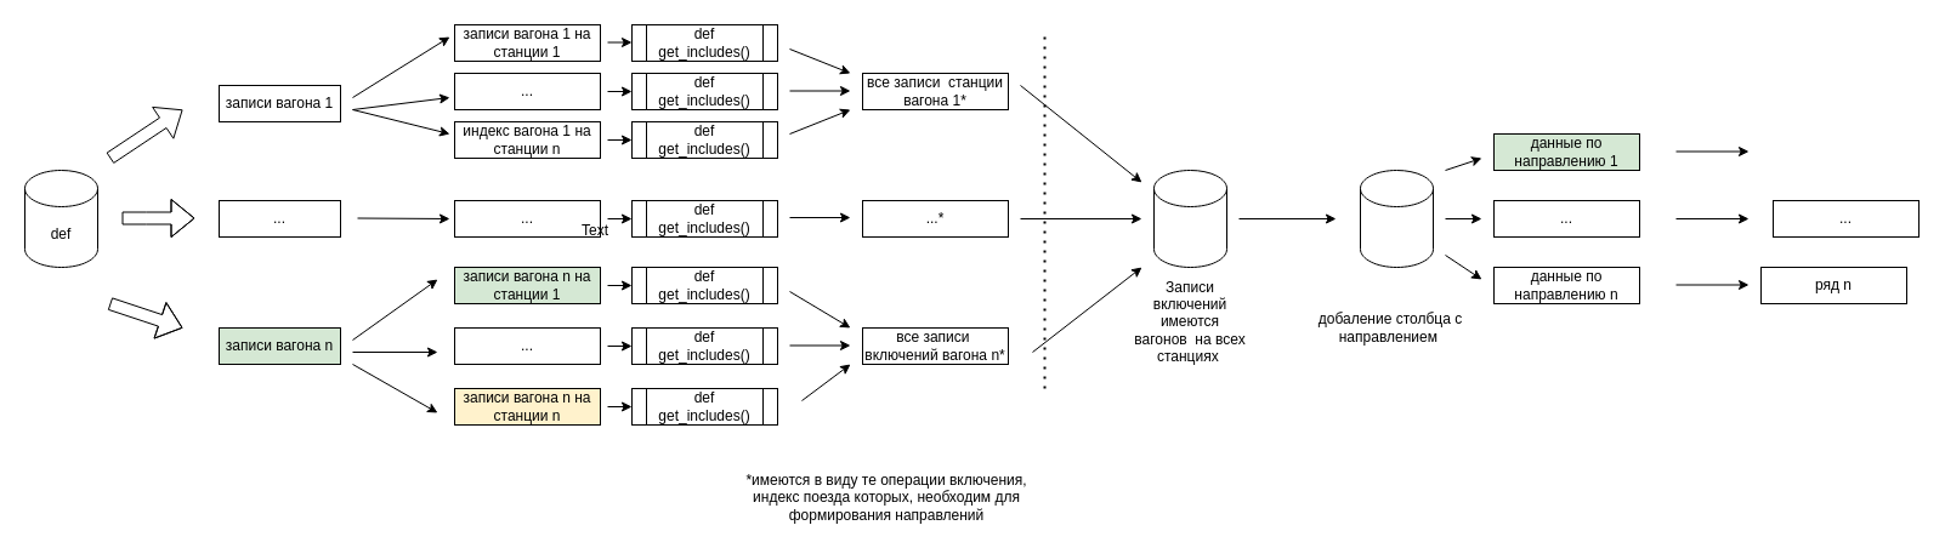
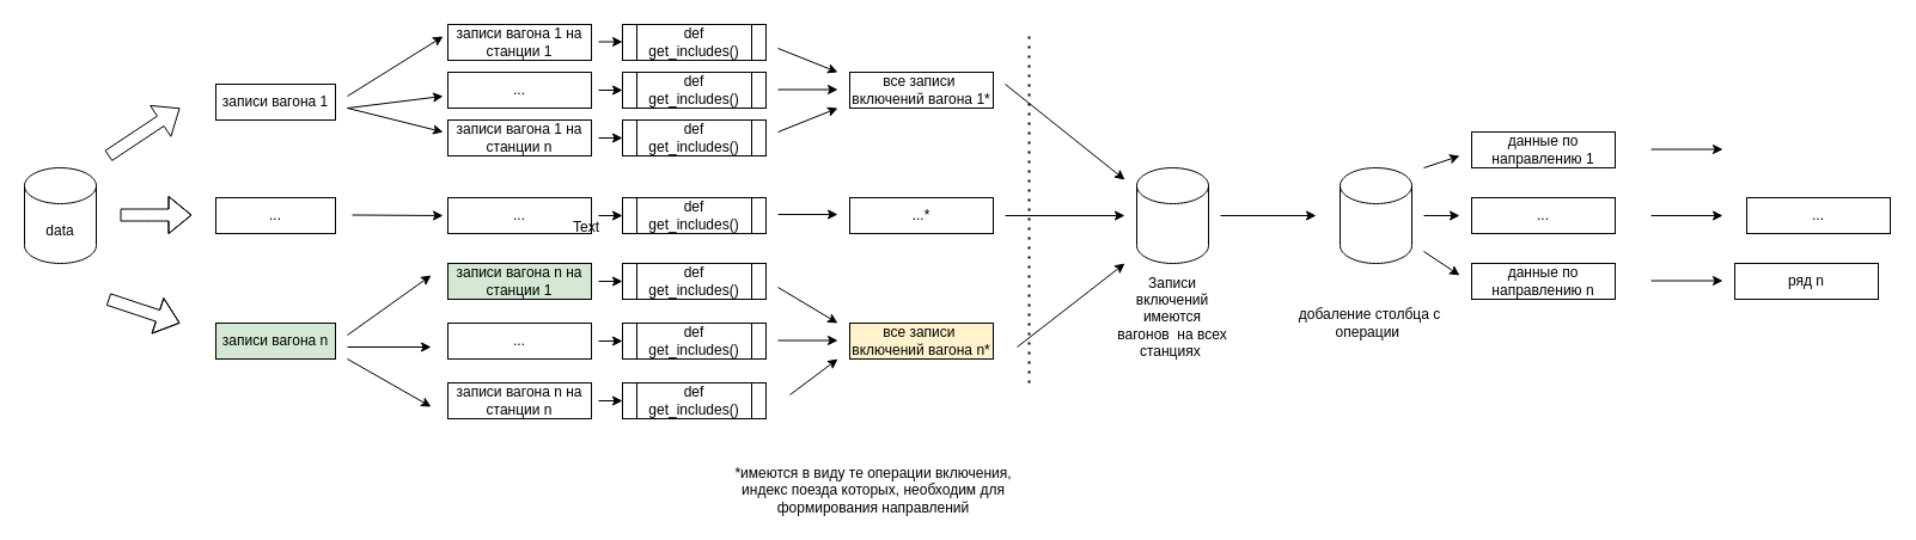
  <mxCell id="0" />
  <mxCell id="1" parent="0" />
- <mxCell id="2" value="def" style="shape=cylinder3;whiteSpace=wrap;html=1;boundedLbl=1;backgroundOutline=1;size=15;" vertex="1" parent="1"><mxGeometry x="20" y="140" width="60" height="80" as="geometry" /></mxCell>
+ <mxCell id="2" value="data" style="shape=cylinder3;whiteSpace=wrap;html=1;boundedLbl=1;backgroundOutline=1;size=15;" vertex="1" parent="1"><mxGeometry x="20" y="140" width="60" height="80" as="geometry" /></mxCell>
  <mxCell id="3" value="" style="shape=flexArrow;endArrow=classic;html=1;" edge="1" parent="1"><mxGeometry width="50" height="50" relative="1" as="geometry"><mxPoint x="100" y="179.5" as="sourcePoint" /><mxPoint x="160" y="179.5" as="targetPoint" /><Array as="points"><mxPoint x="120" y="179.5" /></Array></mxGeometry></mxCell>
  <mxCell id="4" value="записи вагона 1" style="rounded=0;whiteSpace=wrap;html=1;" vertex="1" parent="1"><mxGeometry x="180" y="70" width="100" height="30" as="geometry" /></mxCell>
  <mxCell id="5" value="записи вагона n" style="rounded=0;whiteSpace=wrap;html=1;fillColor=#d5e8d4;" vertex="1" parent="1"><mxGeometry x="180" y="270" width="100" height="30" as="geometry" /></mxCell>
  <mxCell id="6" value="..." style="rounded=0;whiteSpace=wrap;html=1;" vertex="1" parent="1"><mxGeometry x="180" y="165" width="100" height="30" as="geometry" /></mxCell>
  <mxCell id="7" value="записи вагона 1 на станции 1" style="rounded=0;whiteSpace=wrap;html=1;" vertex="1" parent="1"><mxGeometry x="374" y="20" width="120" height="30" as="geometry" /></mxCell>
- <mxCell id="8" value="индекс вагона 1 на станции n" style="rounded=0;whiteSpace=wrap;html=1;" vertex="1" parent="1"><mxGeometry x="374" y="100" width="120" height="30" as="geometry" /></mxCell>
+ <mxCell id="8" value="записи вагона 1 на станции n" style="rounded=0;whiteSpace=wrap;html=1;" vertex="1" parent="1"><mxGeometry x="374" y="100" width="120" height="30" as="geometry" /></mxCell>
  <mxCell id="9" value="..." style="rounded=0;whiteSpace=wrap;html=1;" vertex="1" parent="1"><mxGeometry x="374" y="60" width="120" height="30" as="geometry" /></mxCell>
  <mxCell id="10" value="" style="endArrow=classic;html=1;" edge="1" parent="1"><mxGeometry width="50" height="50" relative="1" as="geometry"><mxPoint x="290" y="80" as="sourcePoint" /><mxPoint x="370" y="30" as="targetPoint" /></mxGeometry></mxCell>
  <mxCell id="11" value="" style="endArrow=classic;html=1;" edge="1" parent="1"><mxGeometry width="50" height="50" relative="1" as="geometry"><mxPoint x="290" y="90" as="sourcePoint" /><mxPoint x="370" y="80" as="targetPoint" /></mxGeometry></mxCell>
  <mxCell id="12" value="" style="endArrow=classic;html=1;" edge="1" parent="1"><mxGeometry width="50" height="50" relative="1" as="geometry"><mxPoint x="290" y="90" as="sourcePoint" /><mxPoint x="370" y="110" as="targetPoint" /></mxGeometry></mxCell>
  <mxCell id="13" value="" style="endArrow=classic;html=1;" edge="1" parent="1"><mxGeometry width="50" height="50" relative="1" as="geometry"><mxPoint x="294" y="179.5" as="sourcePoint" /><mxPoint x="370" y="180" as="targetPoint" /></mxGeometry></mxCell>
  <mxCell id="14" value="..." style="rounded=0;whiteSpace=wrap;html=1;" vertex="1" parent="1"><mxGeometry x="374" y="165" width="120" height="30" as="geometry" /></mxCell>
  <mxCell id="15" value="..." style="rounded=0;whiteSpace=wrap;html=1;" vertex="1" parent="1"><mxGeometry x="374" y="270" width="120" height="30" as="geometry" /></mxCell>
  <mxCell id="16" value="записи вагона n на станции 1" style="rounded=0;whiteSpace=wrap;html=1;fillColor=#d5e8d4;" vertex="1" parent="1"><mxGeometry x="374" y="220" width="120" height="30" as="geometry" /></mxCell>
- <mxCell id="17" value="записи вагона n на станции n" style="rounded=0;whiteSpace=wrap;html=1;fillColor=#fff2cc;" vertex="1" parent="1"><mxGeometry x="374" y="320" width="120" height="30" as="geometry" /></mxCell>
+ <mxCell id="17" value="записи вагона n на станции n" style="rounded=0;whiteSpace=wrap;html=1;" vertex="1" parent="1"><mxGeometry x="374" y="320" width="120" height="30" as="geometry" /></mxCell>
  <mxCell id="18" value="" style="endArrow=classic;html=1;" edge="1" parent="1"><mxGeometry width="50" height="50" relative="1" as="geometry"><mxPoint x="290" y="280" as="sourcePoint" /><mxPoint x="360" y="230" as="targetPoint" /></mxGeometry></mxCell>
  <mxCell id="19" value="" style="endArrow=classic;html=1;" edge="1" parent="1"><mxGeometry width="50" height="50" relative="1" as="geometry"><mxPoint x="290" y="290" as="sourcePoint" /><mxPoint x="360" y="290" as="targetPoint" /></mxGeometry></mxCell>
  <mxCell id="20" value="" style="endArrow=classic;html=1;" edge="1" parent="1"><mxGeometry width="50" height="50" relative="1" as="geometry"><mxPoint x="290" y="300" as="sourcePoint" /><mxPoint x="360" y="340" as="targetPoint" /></mxGeometry></mxCell>
  <mxCell id="21" value="" style="shape=flexArrow;endArrow=classic;html=1;" edge="1" parent="1"><mxGeometry width="50" height="50" relative="1" as="geometry"><mxPoint x="90" y="250" as="sourcePoint" /><mxPoint x="150" y="270" as="targetPoint" /><Array as="points"><mxPoint x="120" y="260" /></Array></mxGeometry></mxCell>
  <mxCell id="22" value="" style="shape=flexArrow;endArrow=classic;html=1;" edge="1" parent="1"><mxGeometry width="50" height="50" relative="1" as="geometry"><mxPoint x="90" y="130" as="sourcePoint" /><mxPoint x="150" y="90" as="targetPoint" /></mxGeometry></mxCell>
  <mxCell id="23" value="def get_includes()" style="shape=process;whiteSpace=wrap;html=1;backgroundOutline=1;" vertex="1" parent="1"><mxGeometry x="520" y="20" width="120" height="30" as="geometry" /></mxCell>
  <mxCell id="24" value="def get_includes()" style="shape=process;whiteSpace=wrap;html=1;backgroundOutline=1;" vertex="1" parent="1"><mxGeometry x="520" y="60" width="120" height="30" as="geometry" /></mxCell>
  <mxCell id="25" value="def get_includes()" style="shape=process;whiteSpace=wrap;html=1;backgroundOutline=1;" vertex="1" parent="1"><mxGeometry x="520" y="100" width="120" height="30" as="geometry" /></mxCell>
  <mxCell id="26" value="def get_includes()" style="shape=process;whiteSpace=wrap;html=1;backgroundOutline=1;" vertex="1" parent="1"><mxGeometry x="520" y="165" width="120" height="30" as="geometry" /></mxCell>
  <mxCell id="27" value="def get_includes()" style="shape=process;whiteSpace=wrap;html=1;backgroundOutline=1;" vertex="1" parent="1"><mxGeometry x="520" y="220" width="120" height="30" as="geometry" /></mxCell>
  <mxCell id="28" value="def get_includes()" style="shape=process;whiteSpace=wrap;html=1;backgroundOutline=1;" vertex="1" parent="1"><mxGeometry x="520" y="270" width="120" height="30" as="geometry" /></mxCell>
  <mxCell id="29" value="def get_includes()" style="shape=process;whiteSpace=wrap;html=1;backgroundOutline=1;" vertex="1" parent="1"><mxGeometry x="520" y="320" width="120" height="30" as="geometry" /></mxCell>
  <mxCell id="30" value="" style="endArrow=classic;html=1;" edge="1" parent="1"><mxGeometry width="50" height="50" relative="1" as="geometry"><mxPoint x="500" y="34.5" as="sourcePoint" /><mxPoint x="520" y="34.5" as="targetPoint" /></mxGeometry></mxCell>
  <mxCell id="31" value="" style="endArrow=classic;html=1;entryX=0;entryY=0.5;entryDx=0;entryDy=0;" edge="1" parent="1" target="24"><mxGeometry width="50" height="50" relative="1" as="geometry"><mxPoint x="500" y="75" as="sourcePoint" /><mxPoint x="530" y="44.5" as="targetPoint" /></mxGeometry></mxCell>
  <mxCell id="32" value="" style="endArrow=classic;html=1;entryX=0;entryY=0.5;entryDx=0;entryDy=0;" edge="1" parent="1" target="26"><mxGeometry width="50" height="50" relative="1" as="geometry"><mxPoint x="500" y="180" as="sourcePoint" /><mxPoint x="540" y="54.5" as="targetPoint" /></mxGeometry></mxCell>
  <mxCell id="33" value="" style="endArrow=classic;html=1;entryX=0;entryY=0.5;entryDx=0;entryDy=0;" edge="1" parent="1" target="27"><mxGeometry width="50" height="50" relative="1" as="geometry"><mxPoint x="500" y="235" as="sourcePoint" /><mxPoint x="530" y="190" as="targetPoint" /></mxGeometry></mxCell>
  <mxCell id="34" value="" style="endArrow=classic;html=1;entryX=0;entryY=0.5;entryDx=0;entryDy=0;" edge="1" parent="1" target="28"><mxGeometry width="50" height="50" relative="1" as="geometry"><mxPoint x="500" y="285" as="sourcePoint" /><mxPoint x="530" y="245" as="targetPoint" /></mxGeometry></mxCell>
  <mxCell id="35" value="" style="endArrow=classic;html=1;entryX=0;entryY=0.5;entryDx=0;entryDy=0;" edge="1" parent="1" target="29"><mxGeometry width="50" height="50" relative="1" as="geometry"><mxPoint x="500" y="335" as="sourcePoint" /><mxPoint x="530" y="295" as="targetPoint" /></mxGeometry></mxCell>
  <mxCell id="36" value="" style="endArrow=classic;html=1;entryX=0;entryY=0.5;entryDx=0;entryDy=0;" edge="1" parent="1" target="25"><mxGeometry width="50" height="50" relative="1" as="geometry"><mxPoint x="500" y="115" as="sourcePoint" /><mxPoint x="530" y="85" as="targetPoint" /></mxGeometry></mxCell>
- <mxCell id="37" value="все записи&amp;nbsp; станции вагона 1*" style="rounded=0;whiteSpace=wrap;html=1;" vertex="1" parent="1"><mxGeometry x="710" y="60" width="120" height="30" as="geometry" /></mxCell>
+ <mxCell id="37" value="все записи&amp;nbsp; включений вагона 1*" style="rounded=0;whiteSpace=wrap;html=1;" vertex="1" parent="1"><mxGeometry x="710" y="60" width="120" height="30" as="geometry" /></mxCell>
  <mxCell id="38" value="Text" style="text;html=1;strokeColor=none;fillColor=none;align=center;verticalAlign=middle;whiteSpace=wrap;rounded=0;" vertex="1" parent="1"><mxGeometry x="470" y="180" width="40" height="20" as="geometry" /></mxCell>
  <mxCell id="39" value="*имеются в виду те операции включения, индекс поезда которых, необходим для формирования направлений" style="text;html=1;strokeColor=none;fillColor=none;align=center;verticalAlign=middle;whiteSpace=wrap;rounded=0;" vertex="1" parent="1"><mxGeometry x="600" y="390" width="260" height="40" as="geometry" /></mxCell>
  <mxCell id="40" value="...*" style="rounded=0;whiteSpace=wrap;html=1;" vertex="1" parent="1"><mxGeometry x="710" y="165" width="120" height="30" as="geometry" /></mxCell>
- <mxCell id="41" value="все записи&amp;nbsp; включений вагона n*" style="rounded=0;whiteSpace=wrap;html=1;" vertex="1" parent="1"><mxGeometry x="710" y="270" width="120" height="30" as="geometry" /></mxCell>
+ <mxCell id="41" value="все записи&amp;nbsp; включений вагона n*" style="rounded=0;whiteSpace=wrap;html=1;fillColor=#fff2cc;" vertex="1" parent="1"><mxGeometry x="710" y="270" width="120" height="30" as="geometry" /></mxCell>
  <mxCell id="42" value="" style="endArrow=classic;html=1;" edge="1" parent="1"><mxGeometry width="50" height="50" relative="1" as="geometry"><mxPoint x="650" y="74.5" as="sourcePoint" /><mxPoint x="700" y="74.5" as="targetPoint" /></mxGeometry></mxCell>
  <mxCell id="43" value="" style="endArrow=classic;html=1;" edge="1" parent="1"><mxGeometry width="50" height="50" relative="1" as="geometry"><mxPoint x="650" y="179" as="sourcePoint" /><mxPoint x="700" y="179" as="targetPoint" /></mxGeometry></mxCell>
  <mxCell id="44" value="" style="endArrow=classic;html=1;" edge="1" parent="1"><mxGeometry width="50" height="50" relative="1" as="geometry"><mxPoint x="650" y="284.5" as="sourcePoint" /><mxPoint x="700" y="284.5" as="targetPoint" /></mxGeometry></mxCell>
  <mxCell id="45" value="" style="endArrow=classic;html=1;" edge="1" parent="1"><mxGeometry width="50" height="50" relative="1" as="geometry"><mxPoint x="650" y="40" as="sourcePoint" /><mxPoint x="700" y="60" as="targetPoint" /></mxGeometry></mxCell>
  <mxCell id="46" value="" style="endArrow=classic;html=1;" edge="1" parent="1"><mxGeometry width="50" height="50" relative="1" as="geometry"><mxPoint x="650" y="110" as="sourcePoint" /><mxPoint x="700" y="90" as="targetPoint" /></mxGeometry></mxCell>
  <mxCell id="47" value="" style="endArrow=classic;html=1;" edge="1" parent="1"><mxGeometry width="50" height="50" relative="1" as="geometry"><mxPoint x="650" y="240" as="sourcePoint" /><mxPoint x="700" y="270" as="targetPoint" /></mxGeometry></mxCell>
  <mxCell id="48" value="" style="endArrow=classic;html=1;" edge="1" parent="1"><mxGeometry width="50" height="50" relative="1" as="geometry"><mxPoint x="660" y="330" as="sourcePoint" /><mxPoint x="700" y="300" as="targetPoint" /></mxGeometry></mxCell>
  <mxCell id="49" value="" style="endArrow=none;dashed=1;html=1;dashPattern=1 3;strokeWidth=2;" edge="1" parent="1"><mxGeometry width="50" height="50" relative="1" as="geometry"><mxPoint x="860" y="320" as="sourcePoint" /><mxPoint x="860" y="30" as="targetPoint" /></mxGeometry></mxCell>
  <mxCell id="50" value="" style="endArrow=classic;html=1;" edge="1" parent="1"><mxGeometry width="50" height="50" relative="1" as="geometry"><mxPoint x="850" y="290" as="sourcePoint" /><mxPoint x="940" y="220" as="targetPoint" /></mxGeometry></mxCell>
  <mxCell id="51" value="" style="endArrow=classic;html=1;" edge="1" parent="1"><mxGeometry width="50" height="50" relative="1" as="geometry"><mxPoint x="840" y="180" as="sourcePoint" /><mxPoint x="940" y="180" as="targetPoint" /></mxGeometry></mxCell>
  <mxCell id="52" value="" style="endArrow=classic;html=1;" edge="1" parent="1"><mxGeometry width="50" height="50" relative="1" as="geometry"><mxPoint x="840" y="70" as="sourcePoint" /><mxPoint x="940" y="150" as="targetPoint" /></mxGeometry></mxCell>
  <mxCell id="53" value="" style="shape=cylinder3;whiteSpace=wrap;html=1;boundedLbl=1;backgroundOutline=1;size=15;" vertex="1" parent="1"><mxGeometry x="950" y="140" width="60" height="80" as="geometry" /></mxCell>
  <mxCell id="54" value="Записи включений имеются вагонов&amp;nbsp; на всех станциях&amp;nbsp;" style="text;html=1;strokeColor=none;fillColor=none;align=center;verticalAlign=middle;whiteSpace=wrap;rounded=0;" vertex="1" parent="1"><mxGeometry x="930" y="230" width="100" height="70" as="geometry" /></mxCell>
  <mxCell id="55" value="" style="endArrow=classic;html=1;" edge="1" parent="1"><mxGeometry width="50" height="50" relative="1" as="geometry"><mxPoint x="1020" y="180" as="sourcePoint" /><mxPoint x="1100" y="180" as="targetPoint" /></mxGeometry></mxCell>
  <mxCell id="56" value="" style="shape=cylinder3;whiteSpace=wrap;html=1;boundedLbl=1;backgroundOutline=1;size=15;" vertex="1" parent="1"><mxGeometry x="1120" y="140" width="60" height="80" as="geometry" /></mxCell>
- <mxCell id="57" value="добаление столбца с направлением&amp;nbsp;" style="text;html=1;strokeColor=none;fillColor=none;align=center;verticalAlign=middle;whiteSpace=wrap;rounded=0;" vertex="1" parent="1"><mxGeometry x="1080" y="240" width="130" height="60" as="geometry" /></mxCell>
- <mxCell id="58" value="данные по направлению 1" style="rounded=0;whiteSpace=wrap;html=1;fillColor=#d5e8d4;" vertex="1" parent="1"><mxGeometry x="1230" y="110" width="120" height="30" as="geometry" /></mxCell>
+ <mxCell id="57" value="добаление столбца с операции&amp;nbsp;" style="text;html=1;strokeColor=none;fillColor=none;align=center;verticalAlign=middle;whiteSpace=wrap;rounded=0;" vertex="1" parent="1"><mxGeometry x="1080" y="240" width="130" height="60" as="geometry" /></mxCell>
+ <mxCell id="58" value="данные по направлению 1" style="rounded=0;whiteSpace=wrap;html=1;" vertex="1" parent="1"><mxGeometry x="1230" y="110" width="120" height="30" as="geometry" /></mxCell>
  <mxCell id="59" value="..." style="rounded=0;whiteSpace=wrap;html=1;" vertex="1" parent="1"><mxGeometry x="1230" y="165" width="120" height="30" as="geometry" /></mxCell>
  <mxCell id="60" value="данные по направлению n" style="rounded=0;whiteSpace=wrap;html=1;" vertex="1" parent="1"><mxGeometry x="1230" y="220" width="120" height="30" as="geometry" /></mxCell>
  <mxCell id="61" value="" style="endArrow=classic;html=1;" edge="1" parent="1"><mxGeometry width="50" height="50" relative="1" as="geometry"><mxPoint x="1190" y="140" as="sourcePoint" /><mxPoint x="1220" y="130" as="targetPoint" /></mxGeometry></mxCell>
  <mxCell id="62" value="" style="endArrow=classic;html=1;" edge="1" parent="1"><mxGeometry width="50" height="50" relative="1" as="geometry"><mxPoint x="1190" y="180" as="sourcePoint" /><mxPoint x="1220" y="180" as="targetPoint" /></mxGeometry></mxCell>
  <mxCell id="63" value="" style="endArrow=classic;html=1;" edge="1" parent="1"><mxGeometry width="50" height="50" relative="1" as="geometry"><mxPoint x="1190" y="210" as="sourcePoint" /><mxPoint x="1220" y="230" as="targetPoint" /></mxGeometry></mxCell>
  <mxCell id="64" value="" style="endArrow=classic;html=1;" edge="1" parent="1"><mxGeometry width="50" height="50" relative="1" as="geometry"><mxPoint x="1380" y="124.5" as="sourcePoint" /><mxPoint x="1440" y="124.5" as="targetPoint" /></mxGeometry></mxCell>
  <mxCell id="65" value="" style="endArrow=classic;html=1;" edge="1" parent="1"><mxGeometry width="50" height="50" relative="1" as="geometry"><mxPoint x="1380" y="180" as="sourcePoint" /><mxPoint x="1440" y="180" as="targetPoint" /></mxGeometry></mxCell>
  <mxCell id="66" value="" style="endArrow=classic;html=1;" edge="1" parent="1"><mxGeometry width="50" height="50" relative="1" as="geometry"><mxPoint x="1380" y="234.5" as="sourcePoint" /><mxPoint x="1440" y="234.5" as="targetPoint" /></mxGeometry></mxCell>
  <mxCell id="67" value="..." style="rounded=0;whiteSpace=wrap;html=1;" vertex="1" parent="1"><mxGeometry x="1460" y="165" width="120" height="30" as="geometry" /></mxCell>
  <mxCell id="68" value="ряд n" style="rounded=0;whiteSpace=wrap;html=1;" vertex="1" parent="1"><mxGeometry x="1450" y="220" width="120" height="30" as="geometry" /></mxCell>
